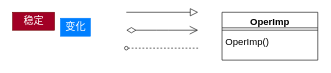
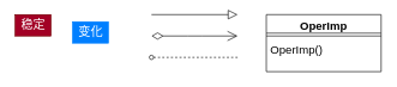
  <mxCell id="0" />
  <mxCell id="1" parent="0" />
  <mxCell id="2" value="OperImp" style="swimlane;fontStyle=1;align=center;verticalAlign=top;childLayout=stackLayout;horizontal=1;startSize=26;horizontalStack=0;resizeParent=1;resizeParentMax=0;resizeLast=0;collapsible=1;marginBottom=0;fontSize=16;" parent="1" vertex="1"><mxGeometry x="370" y="20" width="160" height="80" as="geometry"><mxRectangle x="80" y="120" width="140" height="26" as="alternateBounds" /></mxGeometry></mxCell>
  <mxCell id="3" value="" style="line;strokeWidth=1;fillColor=none;align=left;verticalAlign=middle;spacingTop=-1;spacingLeft=3;spacingRight=3;rotatable=0;labelPosition=right;points=[];portConstraint=eastwest;" parent="2" vertex="1"><mxGeometry y="26" width="160" height="8" as="geometry" /></mxCell>
  <mxCell id="4" value="OperImp()" style="text;strokeColor=none;fillColor=none;align=left;verticalAlign=top;spacingLeft=4;spacingRight=4;overflow=hidden;rotatable=0;points=[[0,0.5],[1,0.5]];portConstraint=eastwest;fontSize=16;" parent="2" vertex="1"><mxGeometry y="34" width="160" height="46" as="geometry" /></mxCell>
  <mxCell id="5" value="" style="endArrow=block;html=1;endFill=0;endSize=11;" parent="1" edge="1"><mxGeometry width="50" height="50" relative="1" as="geometry"><mxPoint x="210" y="20" as="sourcePoint" /><mxPoint x="330" y="20" as="targetPoint" /></mxGeometry></mxCell>
  <mxCell id="6" value="" style="endArrow=open;html=1;endSize=12;startArrow=diamondThin;startSize=14;startFill=0;edgeStyle=orthogonalEdgeStyle;fontSize=15;" parent="1" edge="1"><mxGeometry x="-0.6" y="10" relative="1" as="geometry"><mxPoint x="210" y="50" as="sourcePoint" /><mxPoint x="330" y="50" as="targetPoint" /><mxPoint as="offset" /><Array as="points"><mxPoint x="270" y="50" /><mxPoint x="270" y="50" /></Array></mxGeometry></mxCell>
- <mxCell id="7" value="稳定" style="text;html=1;align=center;verticalAlign=middle;resizable=0;points=[];autosize=1;fillColor=#a20025;strokeColor=#6F0000;fontColor=#ffffff;fontSize=17;" vertex="1" parent="1"><mxGeometry x="20" y="20" width="70" height="30" as="geometry" /></mxCell>
+ <mxCell id="7" value="稳定" style="text;html=1;align=center;verticalAlign=middle;resizable=0;points=[];autosize=1;fillColor=#a20025;strokeColor=#6F0000;fontColor=#ffffff;fontSize=17;" vertex="1" parent="1"><mxGeometry x="20" y="20" width="50" height="30" as="geometry" /></mxCell>
  <mxCell id="8" value="变化" style="text;html=1;align=center;verticalAlign=middle;resizable=0;points=[];autosize=1;fontColor=#ffffff;fontSize=17;fillColor=#007FFF;strokeColor=#007FFF;" vertex="1" parent="1"><mxGeometry x="100" y="30" width="50" height="30" as="geometry" /></mxCell>
  <mxCell id="9" value="" style="endArrow=oval;dashed=1;html=1;strokeWidth=1;fontSize=13;fontColor=#f0f0f0;startArrow=none;startFill=0;endFill=0;" edge="1" parent="1"><mxGeometry width="50" height="50" relative="1" as="geometry"><mxPoint x="330" y="80" as="sourcePoint" /><mxPoint x="210" y="80" as="targetPoint" /></mxGeometry></mxCell>
